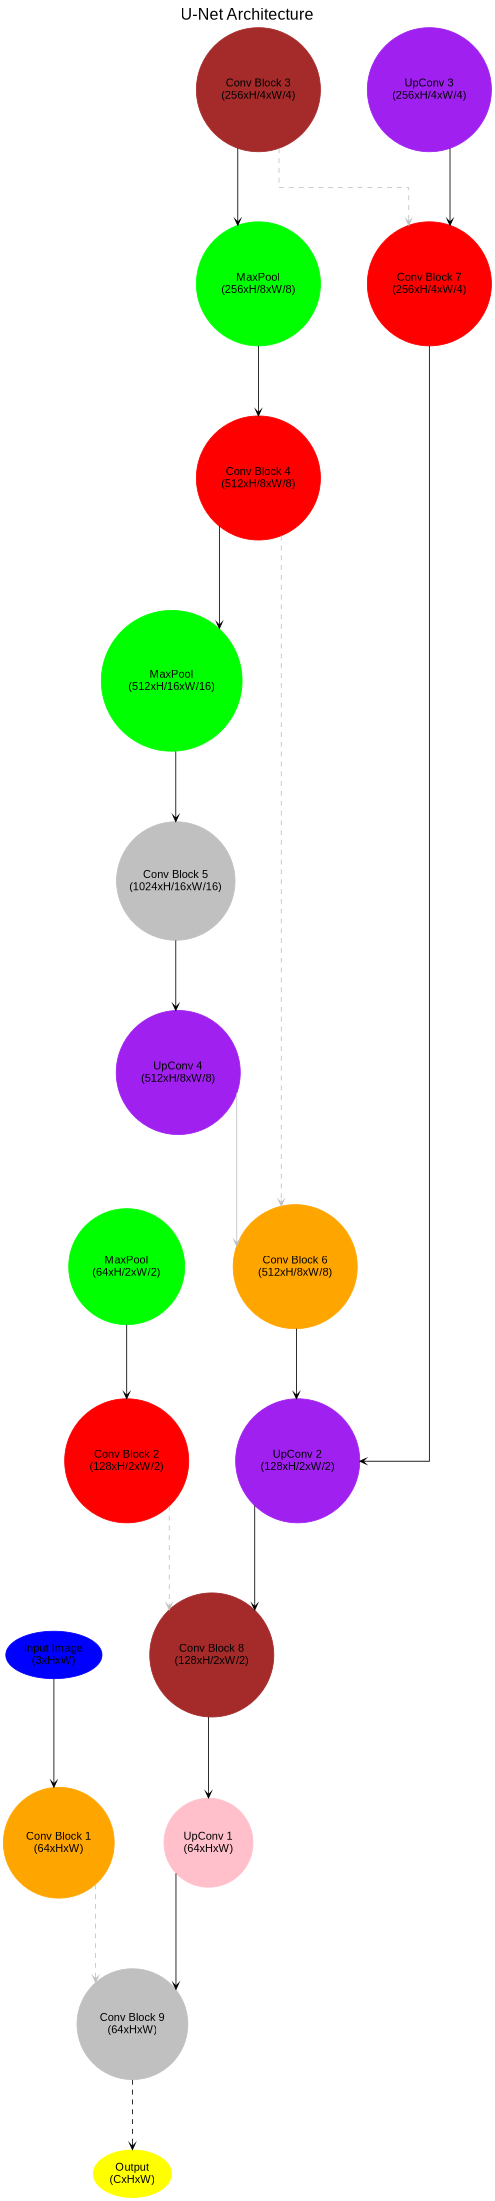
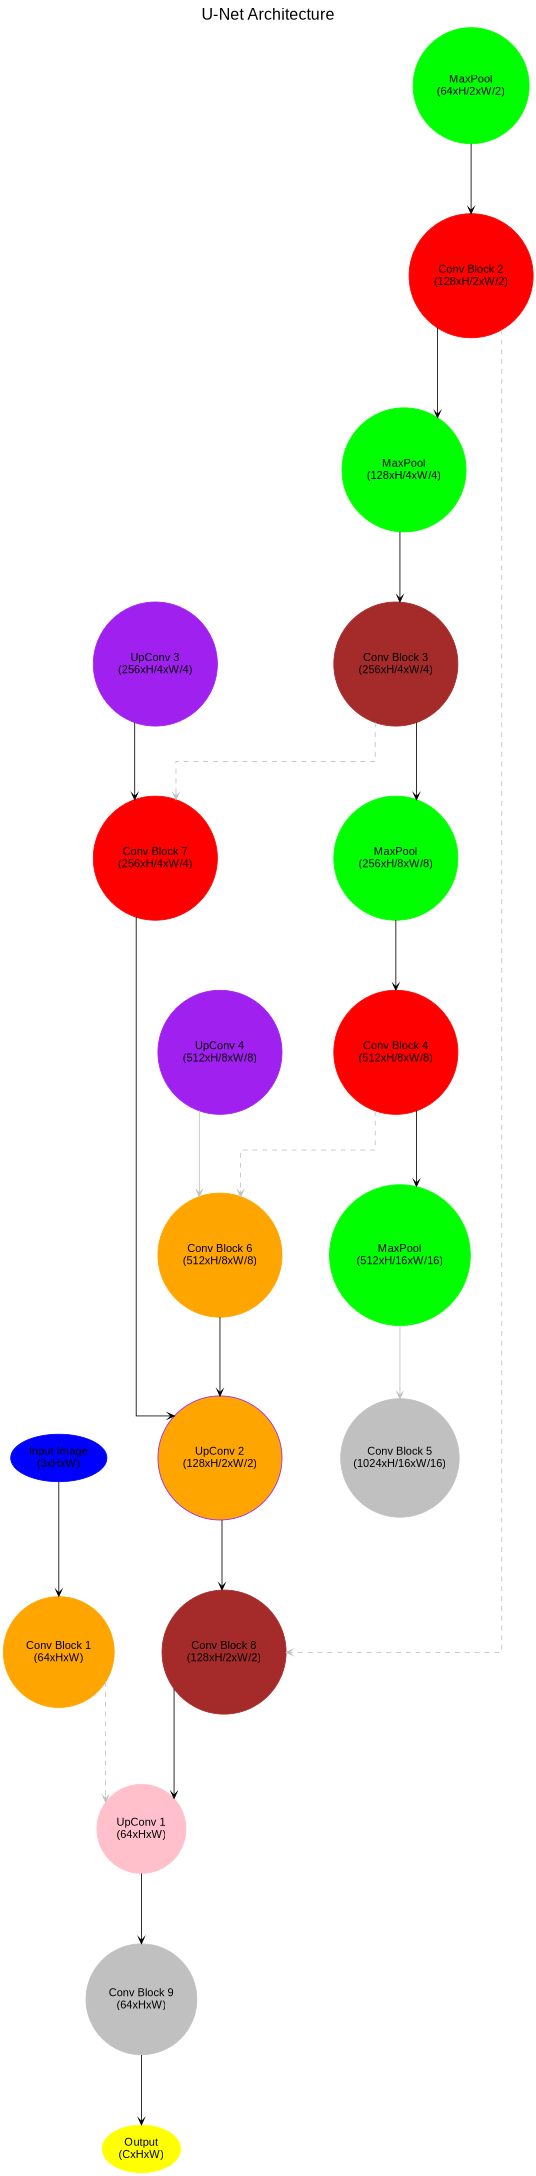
  digraph {
    fontname=Arial
    fontsize=20
    label="U-Net Architecture"
    labelloc=t
    nodesep=0.8
    rankdir=TB
    ranksep=1.2
    splines=ortho
    node [color=green fontname=Arial fontsize=14 shape=circle style=filled]
    edge [arrowhead=vee arrowsize=0.8]
    n1 [color=blue height=0.8 label="Input Image\n(3xHxW)" shape=ellipse width=1.2]
    n2 [color=orange label="Conv Block 1\n(64xHxW)"]
    n3 [color=gray label="Conv Block 9\n(64xHxW)"]
    n4 [label="MaxPool\n(64xH/2xW/2)"]
    n5 [color=red label="Conv Block 2\n(128xH/2xW/2)"]
    n6 [color=yellow height=0.8 label="Output\n(CxHxW)" shape=ellipse width=1.2]
+   n7 [label="MaxPool\n(128xH/4xW/4)"]
    n8 [color=brown label="Conv Block 8\n(128xH/2xW/2)"]
    n9 [color=brown label="Conv Block 3\n(256xH/4xW/4)"]
    n10 [color=pink label="UpConv 1\n(64xHxW)"]
    n11 [label="MaxPool\n(256xH/8xW/8)"]
    n12 [color=red label="Conv Block 7\n(256xH/4xW/4)"]
    n13 [color=red label="Conv Block 4\n(512xH/8xW/8)"]
-   n14 [color=purple label="UpConv 2\n(128xH/2xW/2)"]
+   n14 [color=purple label="UpConv 2\n(128xH/2xW/2)" fillcolor=orange]
    n15 [label="MaxPool\n(512xH/16xW/16)"]
    n16 [color=orange label="Conv Block 6\n(512xH/8xW/8)"]
    n17 [color=gray label="Conv Block 5\n(1024xH/16xW/16)" width=1.2]
    n18 [color=purple label="UpConv 4\n(512xH/8xW/8)"]
    n19 [color=purple label="UpConv 3\n(256xH/4xW/4)"]
    n1 -> n2
-   n2 -> n3 [color=gray style=dashed]
-   n3 -> n6 [style=dashed]
+   n2 -> n10 [color=gray style=dashed]
+   n3 -> n6
    n4 -> n5
+   n5 -> n7
    n5 -> n8 [color=gray style=dashed]
+   n7 -> n9
    n8 -> n10
    n9 -> n11
    n9 -> n12 [color=gray style=dashed]
    n10 -> n3
    n11 -> n13
    n12 -> n14
    n13 -> n15
    n13 -> n16 [color=gray style=dashed]
    n14 -> n8
-   n15 -> n17
+   n15 -> n17 [color=gray]
    n16 -> n14
-   n17 -> n18
    n18 -> n16 [color=gray]
    n19 -> n12
  }
